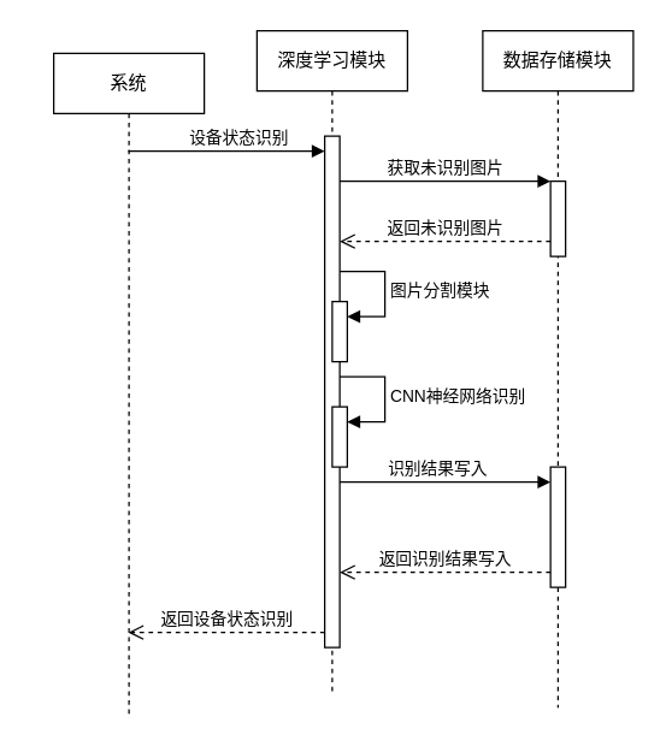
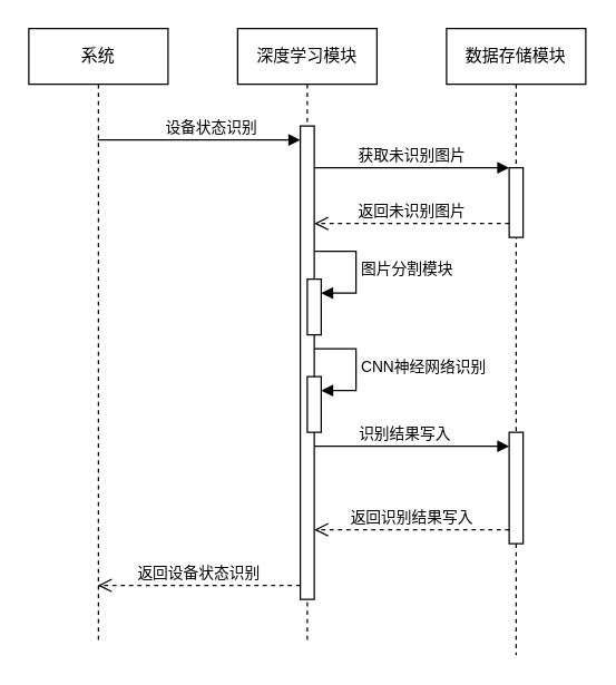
  <mxCell id="0" />
  <mxCell id="1" parent="0" />
  <mxCell id="2" value="深度学习模块" style="shape=umlLifeline;perimeter=lifelinePerimeter;whiteSpace=wrap;html=1;container=1;dropTarget=0;collapsible=0;recursiveResize=0;outlineConnect=0;portConstraint=eastwest;newEdgeStyle={&quot;edgeStyle&quot;:&quot;elbowEdgeStyle&quot;,&quot;elbow&quot;:&quot;vertical&quot;,&quot;curved&quot;:0,&quot;rounded&quot;:0};" vertex="1" parent="1"><mxGeometry x="170" y="20" width="100" height="440" as="geometry" /></mxCell>
  <mxCell id="3" value="" style="html=1;points=[];perimeter=orthogonalPerimeter;outlineConnect=0;targetShapes=umlLifeline;portConstraint=eastwest;newEdgeStyle={&quot;edgeStyle&quot;:&quot;elbowEdgeStyle&quot;,&quot;elbow&quot;:&quot;vertical&quot;,&quot;curved&quot;:0,&quot;rounded&quot;:0};" vertex="1" parent="2"><mxGeometry x="45" y="70" width="10" height="340" as="geometry" /></mxCell>
  <mxCell id="4" value="" style="html=1;points=[];perimeter=orthogonalPerimeter;outlineConnect=0;targetShapes=umlLifeline;portConstraint=eastwest;newEdgeStyle={&quot;edgeStyle&quot;:&quot;elbowEdgeStyle&quot;,&quot;elbow&quot;:&quot;vertical&quot;,&quot;curved&quot;:0,&quot;rounded&quot;:0};" vertex="1" parent="2"><mxGeometry x="50" y="180" width="10" height="40" as="geometry" /></mxCell>
  <mxCell id="5" value="图片分割模块" style="html=1;align=left;spacingLeft=2;endArrow=block;rounded=0;edgeStyle=orthogonalEdgeStyle;curved=0;rounded=0;" edge="1" target="4" parent="2"><mxGeometry relative="1" as="geometry"><mxPoint x="55" y="160" as="sourcePoint" /><Array as="points"><mxPoint x="85" y="190" /></Array></mxGeometry></mxCell>
  <mxCell id="6" value="" style="html=1;points=[];perimeter=orthogonalPerimeter;outlineConnect=0;targetShapes=umlLifeline;portConstraint=eastwest;newEdgeStyle={&quot;edgeStyle&quot;:&quot;elbowEdgeStyle&quot;,&quot;elbow&quot;:&quot;vertical&quot;,&quot;curved&quot;:0,&quot;rounded&quot;:0};" vertex="1" parent="2"><mxGeometry x="50" y="250" width="10" height="40" as="geometry" /></mxCell>
  <mxCell id="7" value="CNN神经网络识别" style="html=1;align=left;spacingLeft=2;endArrow=block;rounded=0;edgeStyle=orthogonalEdgeStyle;curved=0;rounded=0;" edge="1" target="6" parent="2"><mxGeometry relative="1" as="geometry"><mxPoint x="55" y="230" as="sourcePoint" /><Array as="points"><mxPoint x="85" y="260" /></Array></mxGeometry></mxCell>
  <mxCell id="8" value="数据存储模块" style="shape=umlLifeline;perimeter=lifelinePerimeter;whiteSpace=wrap;html=1;container=1;dropTarget=0;collapsible=0;recursiveResize=0;outlineConnect=0;portConstraint=eastwest;newEdgeStyle={&quot;edgeStyle&quot;:&quot;elbowEdgeStyle&quot;,&quot;elbow&quot;:&quot;vertical&quot;,&quot;curved&quot;:0,&quot;rounded&quot;:0};" vertex="1" parent="1"><mxGeometry x="320" y="20" width="100" height="450" as="geometry" /></mxCell>
  <mxCell id="9" value="" style="html=1;points=[];perimeter=orthogonalPerimeter;outlineConnect=0;targetShapes=umlLifeline;portConstraint=eastwest;newEdgeStyle={&quot;edgeStyle&quot;:&quot;elbowEdgeStyle&quot;,&quot;elbow&quot;:&quot;vertical&quot;,&quot;curved&quot;:0,&quot;rounded&quot;:0};" vertex="1" parent="8"><mxGeometry x="45" y="100" width="10" height="50" as="geometry" /></mxCell>
  <mxCell id="10" value="" style="html=1;points=[];perimeter=orthogonalPerimeter;outlineConnect=0;targetShapes=umlLifeline;portConstraint=eastwest;newEdgeStyle={&quot;edgeStyle&quot;:&quot;elbowEdgeStyle&quot;,&quot;elbow&quot;:&quot;vertical&quot;,&quot;curved&quot;:0,&quot;rounded&quot;:0};" vertex="1" parent="8"><mxGeometry x="45" y="290" width="10" height="80" as="geometry" /></mxCell>
- <mxCell id="11" value="系统" style="shape=umlLifeline;perimeter=lifelinePerimeter;whiteSpace=wrap;html=1;container=1;dropTarget=0;collapsible=0;recursiveResize=0;outlineConnect=0;portConstraint=eastwest;newEdgeStyle={&quot;edgeStyle&quot;:&quot;elbowEdgeStyle&quot;,&quot;elbow&quot;:&quot;vertical&quot;,&quot;curved&quot;:0,&quot;rounded&quot;:0};" vertex="1" parent="1"><mxGeometry x="35" y="35" width="100" height="440" as="geometry" /></mxCell>
+ <mxCell id="11" value="系统" style="shape=umlLifeline;perimeter=lifelinePerimeter;whiteSpace=wrap;html=1;container=1;dropTarget=0;collapsible=0;recursiveResize=0;outlineConnect=0;portConstraint=eastwest;newEdgeStyle={&quot;edgeStyle&quot;:&quot;elbowEdgeStyle&quot;,&quot;elbow&quot;:&quot;vertical&quot;,&quot;curved&quot;:0,&quot;rounded&quot;:0};" vertex="1" parent="1"><mxGeometry x="20" y="20" width="100" height="440" as="geometry" /></mxCell>
  <mxCell id="12" value="设备状态识别" style="html=1;verticalAlign=bottom;endArrow=block;edgeStyle=elbowEdgeStyle;elbow=vertical;curved=0;rounded=0;" edge="1" target="3" parent="1" source="11"><mxGeometry x="0.113" relative="1" as="geometry"><mxPoint x="80" y="90" as="sourcePoint" /><Array as="points"><mxPoint x="150" y="100" /></Array><mxPoint as="offset" /></mxGeometry></mxCell>
  <mxCell id="13" value="返回设备状态识别" style="html=1;verticalAlign=bottom;endArrow=open;dashed=1;endSize=8;edgeStyle=elbowEdgeStyle;elbow=vertical;curved=0;rounded=0;" edge="1" source="3" parent="1" target="11"><mxGeometry relative="1" as="geometry"><mxPoint x="80" y="165" as="targetPoint" /><Array as="points"><mxPoint x="140" y="420" /><mxPoint x="170" y="280" /></Array></mxGeometry></mxCell>
  <mxCell id="14" value="获取未识别图片" style="html=1;verticalAlign=bottom;endArrow=block;edgeStyle=elbowEdgeStyle;elbow=vertical;curved=0;rounded=0;" edge="1" target="9" parent="1" source="3"><mxGeometry relative="1" as="geometry"><mxPoint x="240" y="160" as="sourcePoint" /><Array as="points"><mxPoint x="300" y="120" /></Array><mxPoint as="offset" /></mxGeometry></mxCell>
  <mxCell id="15" value="返回未识别图片" style="html=1;verticalAlign=bottom;endArrow=open;dashed=1;endSize=8;edgeStyle=elbowEdgeStyle;elbow=vertical;curved=0;rounded=0;" edge="1" source="9" parent="1" target="3"><mxGeometry relative="1" as="geometry"><mxPoint x="275" y="195" as="targetPoint" /><Array as="points"><mxPoint x="290" y="160" /></Array></mxGeometry></mxCell>
  <mxCell id="16" value="识别结果写入" style="html=1;verticalAlign=bottom;endArrow=block;edgeStyle=elbowEdgeStyle;elbow=vertical;curved=0;rounded=0;" edge="1" target="10" parent="1" source="3"><mxGeometry x="-0.071" relative="1" as="geometry"><mxPoint x="295" y="310" as="sourcePoint" /><Array as="points"><mxPoint x="280" y="320" /></Array><mxPoint as="offset" /></mxGeometry></mxCell>
  <mxCell id="17" value="返回识别结果写入" style="html=1;verticalAlign=bottom;endArrow=open;dashed=1;endSize=8;edgeStyle=elbowEdgeStyle;elbow=vertical;curved=0;rounded=0;" edge="1" source="10" parent="1" target="3"><mxGeometry relative="1" as="geometry"><mxPoint x="295" y="385" as="targetPoint" /><Array as="points"><mxPoint x="280" y="380" /></Array></mxGeometry></mxCell>
